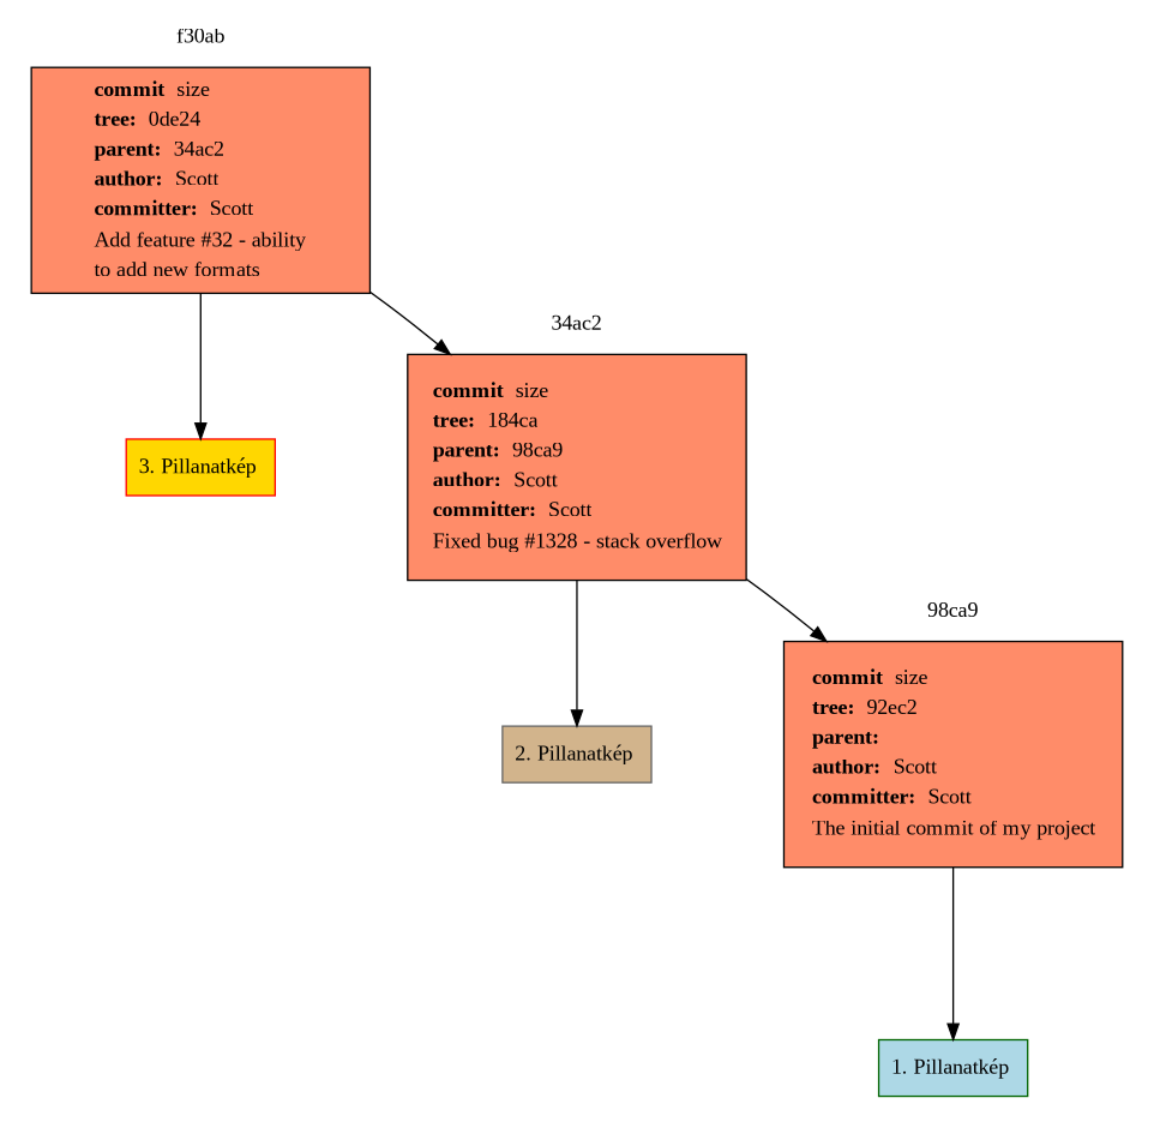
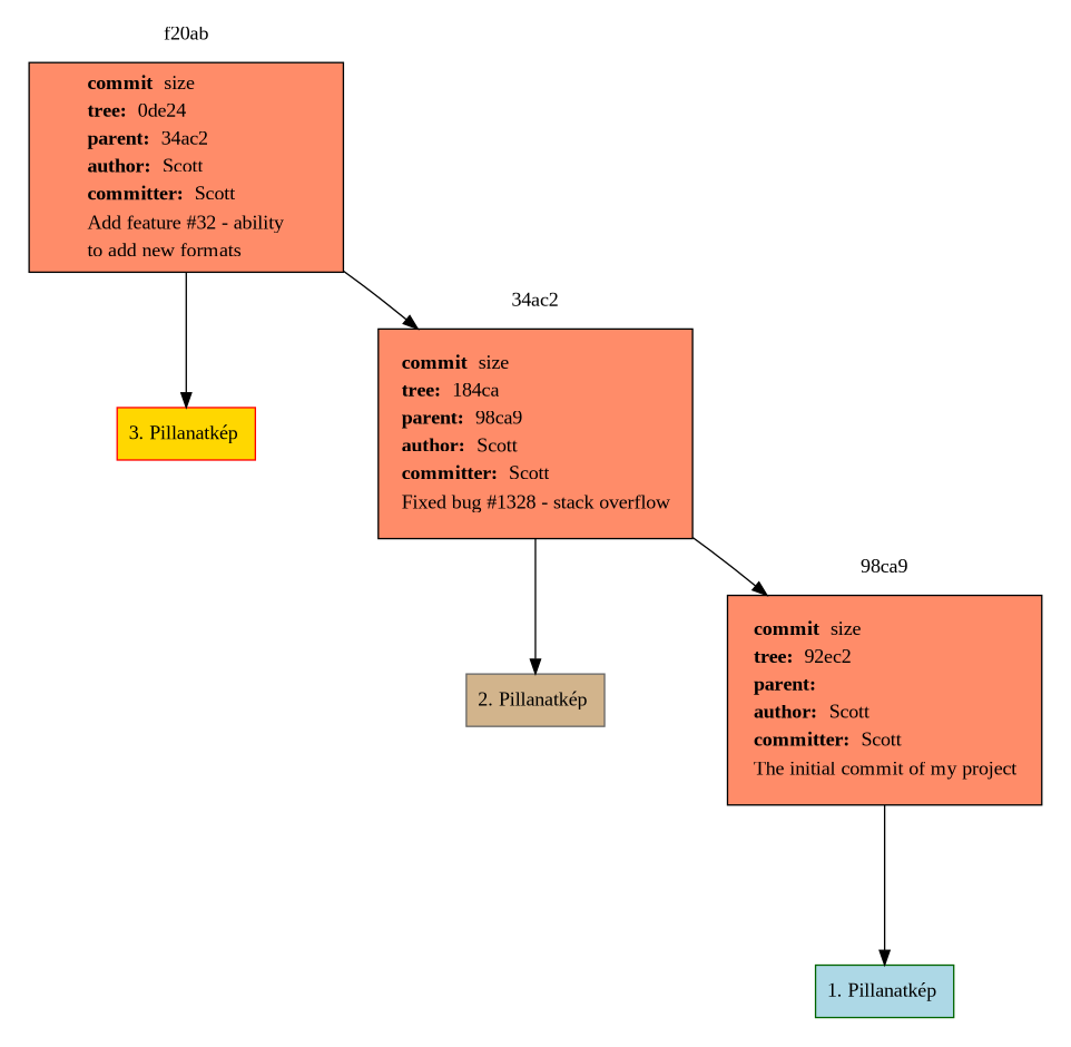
  digraph {
    rankdir=TD
    fontname="Liberation Serif"
    node [fillcolor=salmon1 shape=rect style=filled fontname="Liberation Serif"]
    edge [fontname="Liberation Serif"]
    n1 [height=2 label=<         <table border="0" cellborder="0" cellspacing="0">             <tr><td align="left"><b>commit </b> size</td></tr>             <tr><td align="left"><b>tree: </b> 92ec2</td></tr>             <tr><td align="left"><b>parent: </b></td></tr>             <tr><td align="left"><b>author: </b> Scott</td></tr>             <tr><td align="left"><b>committer: </b> Scott</td></tr>             <tr><td>The initial commit of my project</td></tr>         </table>     > width=3]
    n2 [fillcolor=lightblue label="1. Pillanatkép " color=darkgreen]
    n3 [height=2 label=<         <table border="0" cellborder="0" cellspacing="0">             <tr><td align="left"><b>commit </b> size</td></tr>             <tr><td align="left"><b>tree: </b> 184ca</td></tr>             <tr><td align="left"><b>parent: </b> 98ca9</td></tr>             <tr><td align="left"><b>author: </b> Scott</td></tr>             <tr><td align="left"><b>committer: </b> Scott</td></tr>             <tr><td align="left">Fixed bug #1328 - stack overflow</td></tr>         </table>     > width=3]
    n4 [fillcolor=tan label="2. Pillanatkép " color=gray40]
    n5 [height=2 label=<         <table border="0" cellborder="0" cellspacing="0">             <tr><td align="left"><b>commit </b> size</td></tr>             <tr><td align="left"><b>tree: </b> 0de24</td></tr>             <tr><td align="left"><b>parent: </b> 34ac2</td></tr>             <tr><td align="left"><b>author: </b> Scott</td></tr>             <tr><td align="left"><b>committer: </b> Scott</td></tr>             <tr><td align="left">Add feature #32 - ability</td></tr>             <tr><td align="left">to add new formats</td></tr>         </table>     > width=3]
    n6 [fillcolor=gold label="3. Pillanatkép " color=red]
    subgraph cluster_1 {
      color=invis
      label="98ca9"
      n1
      n2
    }
    subgraph cluster_2 {
      color=invis
      label="34ac2"
      n3
      n4
    }
    subgraph cluster_3 {
      color=invis
-     label=f30ab
+     label=f20ab
      n5
      n6
    }
    n1 -> n2 [minlen=3]
    n3 -> n1
    n3 -> n4 [minlen=1]
    n5 -> n3
    n5 -> n6 [minlen=1]
  }
